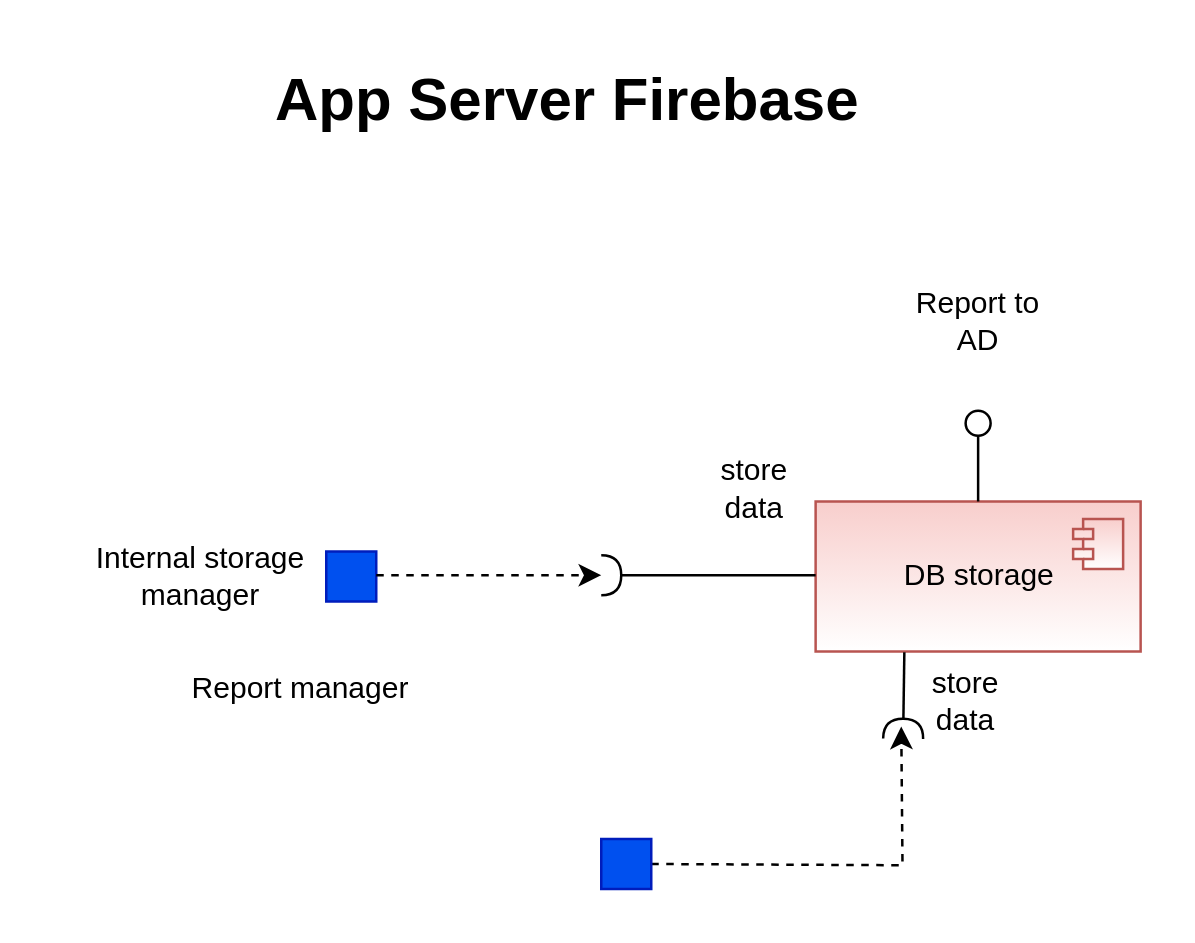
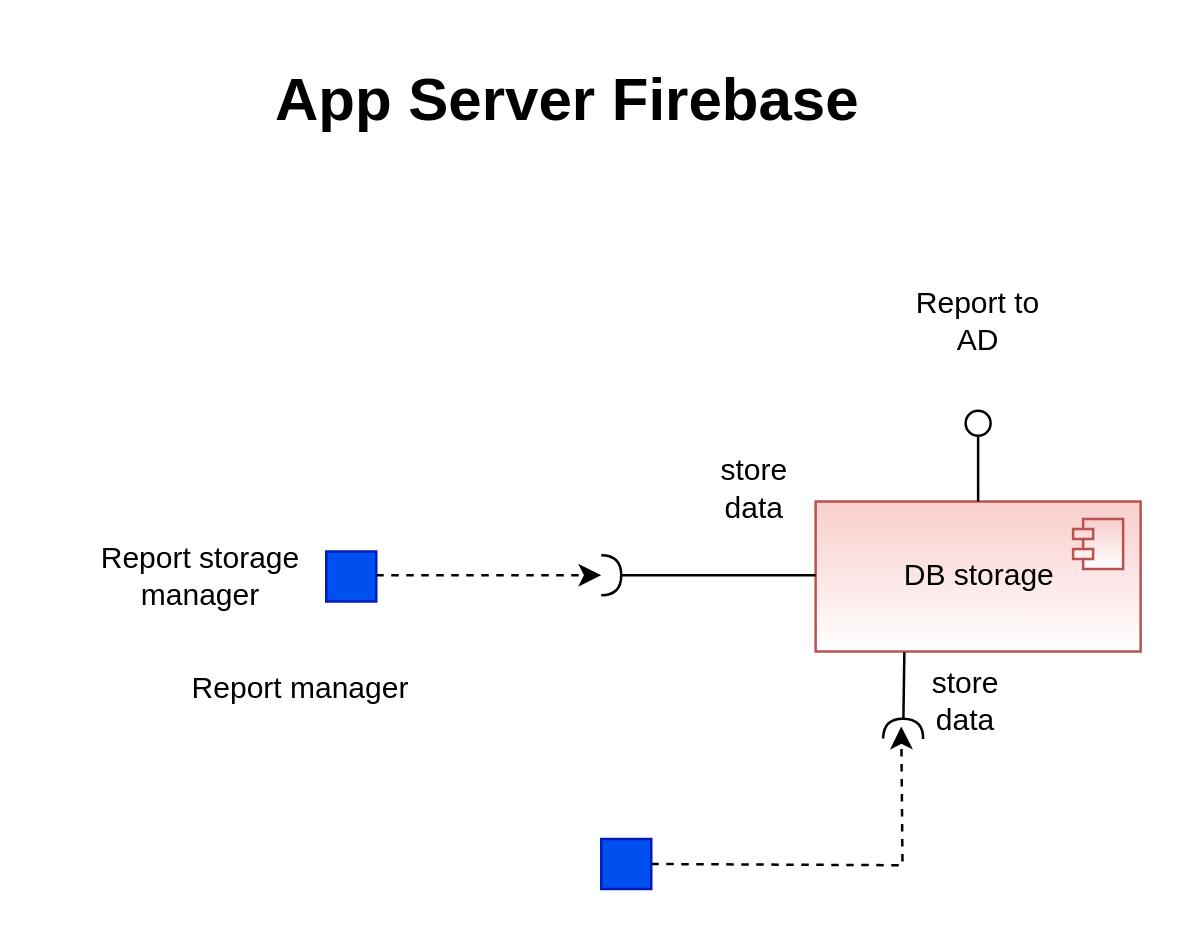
  <mxCell id="0" />
  <mxCell id="1" parent="0" />
  <mxCell id="2" value="&lt;h1&gt;App Server Firebase&lt;/h1&gt;" style="text;html=1;strokeColor=none;fillColor=none;spacing=5;spacingTop=-20;whiteSpace=wrap;overflow=hidden;rounded=0;" parent="1" vertex="1"><mxGeometry x="105" y="20" width="330" height="40" as="geometry" /></mxCell>
  <mxCell id="3" style="edgeStyle=orthogonalEdgeStyle;rounded=0;orthogonalLoop=1;jettySize=auto;html=1;dashed=1;" parent="1" edge="1"><mxGeometry relative="1" as="geometry"><mxPoint x="360" y="290" as="targetPoint" /><mxPoint x="260" y="345" as="sourcePoint" /></mxGeometry></mxCell>
  <mxCell id="4" value="DB storage" style="html=1;dropTarget=0;fillColor=#f8cecc;strokeColor=#b85450;gradientColor=#ffffff;" parent="1" vertex="1"><mxGeometry x="325.75" y="200" width="130" height="60" as="geometry" /></mxCell>
  <mxCell id="5" value="" style="shape=module;jettyWidth=8;jettyHeight=4;fillColor=#f8cecc;strokeColor=#b85450;gradientColor=#ffffff;" parent="4" vertex="1"><mxGeometry x="1" width="20" height="20" relative="1" as="geometry"><mxPoint x="-27" y="7" as="offset" /></mxGeometry></mxCell>
  <mxCell id="6" value="" style="rounded=0;orthogonalLoop=1;jettySize=auto;html=1;endArrow=none;endFill=0;sketch=0;sourcePerimeterSpacing=0;targetPerimeterSpacing=0;exitX=0.5;exitY=0;exitDx=0;exitDy=0;" parent="1" source="4" target="7" edge="1"><mxGeometry relative="1" as="geometry"><mxPoint x="395.75" y="200" as="sourcePoint" /><mxPoint x="393.25" y="154.7" as="targetPoint" /></mxGeometry></mxCell>
  <mxCell id="7" value="" style="ellipse;whiteSpace=wrap;html=1;align=center;aspect=fixed;resizable=0;points=[];outlineConnect=0;sketch=0;" parent="1" vertex="1"><mxGeometry x="385.75" y="163.7" width="10" height="10" as="geometry" /></mxCell>
  <mxCell id="8" value="Report to AD" style="text;html=1;strokeColor=none;fillColor=none;align=center;verticalAlign=middle;whiteSpace=wrap;rounded=0;" parent="1" vertex="1"><mxGeometry x="360.75" y="110" width="60" height="35" as="geometry" /></mxCell>
  <mxCell id="9" value="store data" style="text;html=1;strokeColor=none;fillColor=none;align=center;verticalAlign=middle;whiteSpace=wrap;rounded=0;" parent="1" vertex="1"><mxGeometry x="360.75" y="260" width="50" height="40" as="geometry" /></mxCell>
  <mxCell id="10" value="" style="rounded=0;orthogonalLoop=1;jettySize=auto;html=1;endArrow=halfCircle;endFill=0;endSize=6;strokeWidth=1;sketch=0;exitX=0.273;exitY=1.005;exitDx=0;exitDy=0;exitPerimeter=0;" parent="1" source="4" edge="1"><mxGeometry relative="1" as="geometry"><mxPoint x="325.75" y="294.87" as="sourcePoint" /><mxPoint x="360.75" y="294.87" as="targetPoint" /></mxGeometry></mxCell>
  <mxCell id="11" value="store data" style="text;html=1;strokeColor=none;fillColor=none;align=center;verticalAlign=middle;whiteSpace=wrap;rounded=0;" parent="1" vertex="1"><mxGeometry x="277" y="175" width="48.75" height="40" as="geometry" /></mxCell>
  <mxCell id="12" value="" style="whiteSpace=wrap;html=1;aspect=fixed;fillColor=#0050ef;strokeColor=#001DBC;fontColor=#ffffff;" parent="1" vertex="1"><mxGeometry x="130" y="220" width="20" height="20" as="geometry" /></mxCell>
  <mxCell id="13" style="edgeStyle=orthogonalEdgeStyle;rounded=0;orthogonalLoop=1;jettySize=auto;html=1;exitX=0.5;exitY=1;exitDx=0;exitDy=0;dashed=1;" parent="1" source="12" target="12" edge="1"><mxGeometry relative="1" as="geometry" /></mxCell>
- <mxCell id="14" value="&lt;span&gt;Internal storage manager&lt;/span&gt;" style="text;html=1;strokeColor=none;fillColor=none;align=center;verticalAlign=middle;whiteSpace=wrap;rounded=0;" parent="1" vertex="1"><mxGeometry x="20" y="215" width="120" height="30" as="geometry" /></mxCell>
+ <mxCell id="14" value="&lt;span&gt;Report storage manager&lt;/span&gt;" style="text;html=1;strokeColor=none;fillColor=none;align=center;verticalAlign=middle;whiteSpace=wrap;rounded=0;" parent="1" vertex="1"><mxGeometry x="20" y="215" width="120" height="30" as="geometry" /></mxCell>
  <mxCell id="15" value="" style="rounded=0;orthogonalLoop=1;jettySize=auto;html=1;endArrow=halfCircle;endFill=0;endSize=6;strokeWidth=1;sketch=0;exitX=0;exitY=0.5;exitDx=0;exitDy=0;" parent="1" edge="1"><mxGeometry relative="1" as="geometry"><mxPoint x="325.75" y="229.5" as="sourcePoint" /><mxPoint x="240" y="229.5" as="targetPoint" /><Array as="points" /></mxGeometry></mxCell>
  <mxCell id="16" style="edgeStyle=orthogonalEdgeStyle;rounded=0;orthogonalLoop=1;jettySize=auto;html=1;dashed=1;" parent="1" edge="1"><mxGeometry relative="1" as="geometry"><mxPoint x="240" y="229.5" as="targetPoint" /><mxPoint x="150" y="229.5" as="sourcePoint" /></mxGeometry></mxCell>
  <mxCell id="17" value="" style="whiteSpace=wrap;html=1;aspect=fixed;fillColor=#0050ef;strokeColor=#001DBC;fontColor=#ffffff;" parent="1" vertex="1"><mxGeometry x="240" y="335" width="20" height="20" as="geometry" /></mxCell>
  <mxCell id="18" value="&lt;span&gt;Report manager&lt;/span&gt;" style="text;html=1;strokeColor=none;fillColor=none;align=center;verticalAlign=middle;whiteSpace=wrap;rounded=0;" parent="1" vertex="1"><mxGeometry x="70" y="260" width="100" height="30" as="geometry" /></mxCell>
